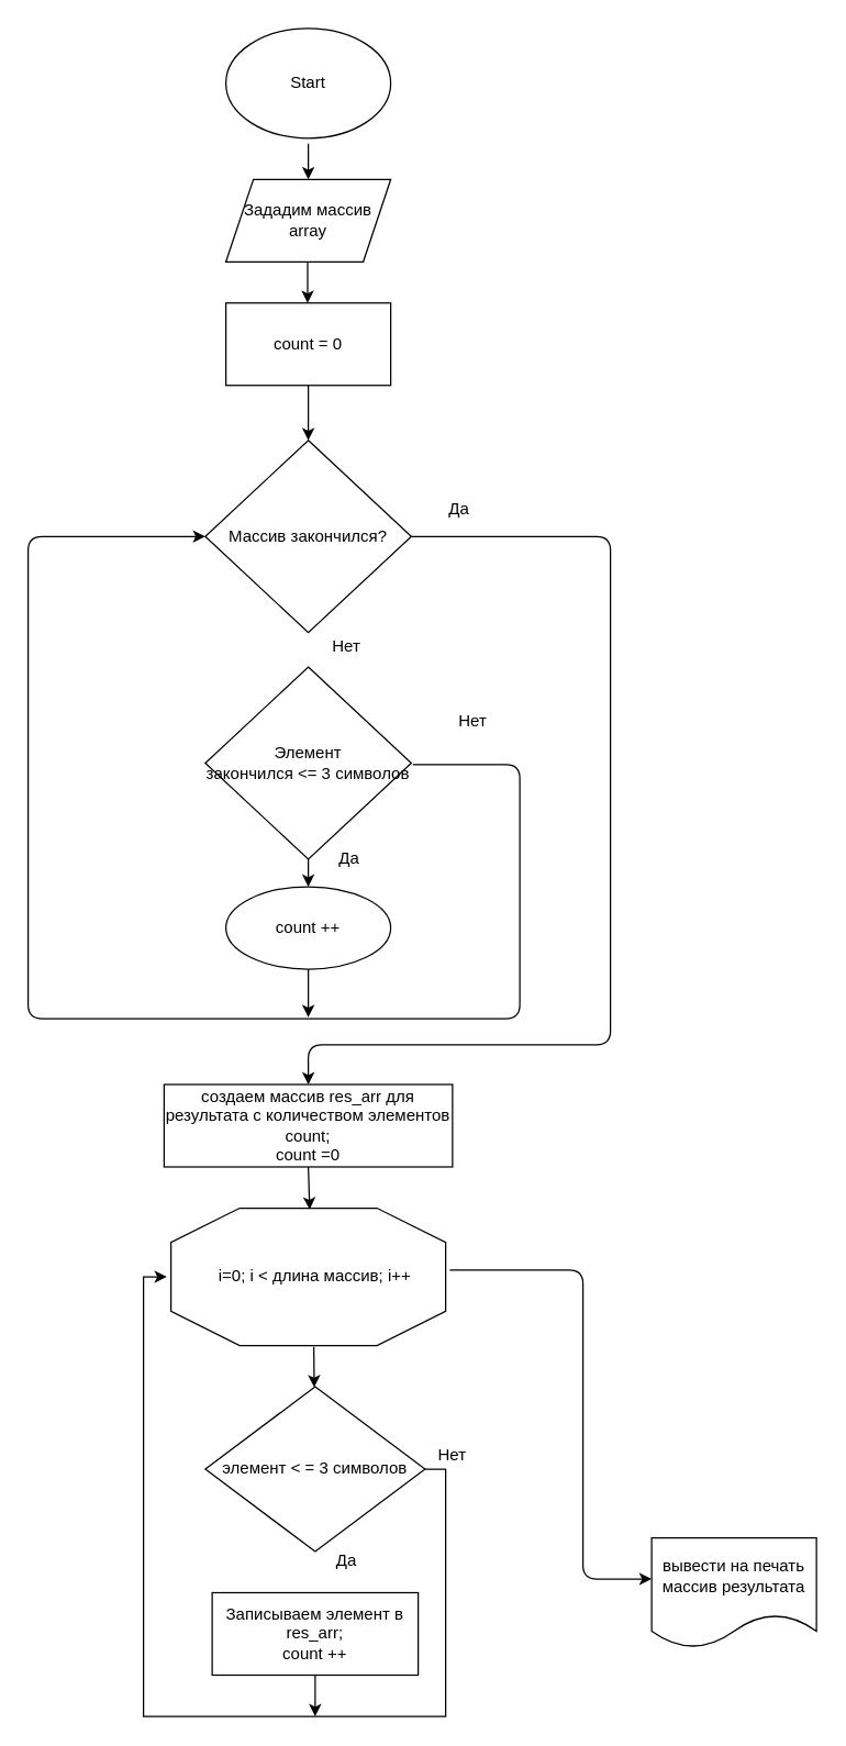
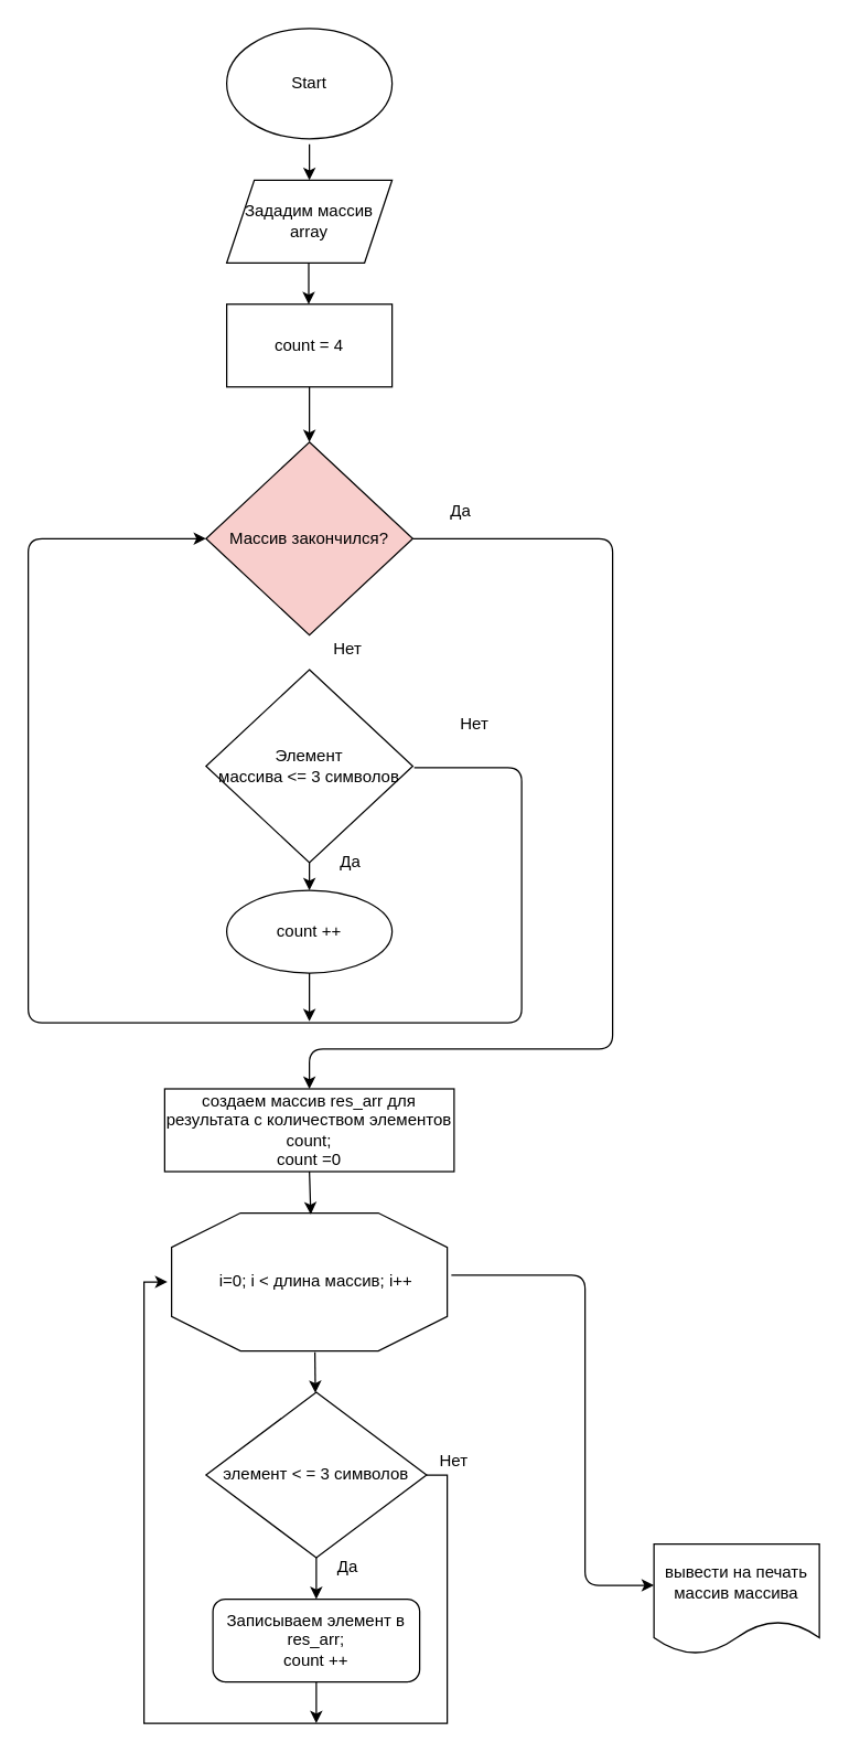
  <mxCell id="0" />
  <mxCell id="1" parent="0" />
  <mxCell id="2" value="Start" style="ellipse;whiteSpace=wrap;html=1;" vertex="1" parent="1"><mxGeometry x="164" y="20" width="120" height="80" as="geometry" /></mxCell>
  <mxCell id="3" value="Зададим массив array" style="shape=parallelogram;perimeter=parallelogramPerimeter;whiteSpace=wrap;html=1;fixedSize=1;" vertex="1" parent="1"><mxGeometry x="164" y="130" width="120" height="60" as="geometry" /></mxCell>
  <mxCell id="4" value="" style="endArrow=classic;html=1;entryX=0.5;entryY=0;entryDx=0;entryDy=0;" edge="1" parent="1" target="3"><mxGeometry width="50" height="50" relative="1" as="geometry"><mxPoint x="224" y="104" as="sourcePoint" /><mxPoint x="224" y="390" as="targetPoint" /></mxGeometry></mxCell>
- <mxCell id="5" value="Элемент &lt;br&gt;закончился &amp;lt;= 3 символов" style="rhombus;whiteSpace=wrap;html=1;" vertex="1" parent="1"><mxGeometry x="149" y="485" width="150" height="140" as="geometry" /></mxCell>
- <mxCell id="6" value="count = 0" style="rounded=0;whiteSpace=wrap;html=1;" vertex="1" parent="1"><mxGeometry x="164" y="220" width="120" height="60" as="geometry" /></mxCell>
+ <mxCell id="5" value="Элемент &lt;br&gt;массива &amp;lt;= 3 символов" style="rhombus;whiteSpace=wrap;html=1;" vertex="1" parent="1"><mxGeometry x="149" y="485" width="150" height="140" as="geometry" /></mxCell>
+ <mxCell id="6" value="count = 4" style="rounded=0;whiteSpace=wrap;html=1;" vertex="1" parent="1"><mxGeometry x="164" y="220" width="120" height="60" as="geometry" /></mxCell>
  <mxCell id="7" value="count ++" style="ellipse;whiteSpace=wrap;html=1;" vertex="1" parent="1"><mxGeometry x="164" y="645" width="120" height="60" as="geometry" /></mxCell>
  <mxCell id="8" value="" style="verticalLabelPosition=bottom;verticalAlign=top;html=1;shape=mxgraph.basic.polygon;polyCoords=[[0.25,0],[0.75,0],[1,0.25],[1,0.75],[0.75,1],[0.25,1],[0,0.75],[0,0.25]];polyline=0;" vertex="1" parent="1"><mxGeometry x="124" y="879" width="200" height="100" as="geometry" /></mxCell>
  <mxCell id="9" value="" style="endArrow=classic;html=1;edgeStyle=orthogonalEdgeStyle;exitX=0.967;exitY=0.5;exitDx=0;exitDy=0;exitPerimeter=0;entryX=0;entryY=0.5;entryDx=0;entryDy=0;" edge="1" parent="1" target="27"><mxGeometry width="50" height="50" relative="1" as="geometry"><mxPoint x="300.05" y="556" as="sourcePoint" /><mxPoint x="114" y="390" as="targetPoint" /><Array as="points"><mxPoint x="378" y="556" /><mxPoint x="378" y="741" /><mxPoint x="20" y="741" /><mxPoint x="20" y="390" /></Array></mxGeometry></mxCell>
  <mxCell id="10" value="" style="endArrow=classic;html=1;" edge="1" parent="1"><mxGeometry width="50" height="50" relative="1" as="geometry"><mxPoint x="224" y="280" as="sourcePoint" /><mxPoint x="224" y="320" as="targetPoint" /><Array as="points" /></mxGeometry></mxCell>
  <mxCell id="11" value="" style="endArrow=classic;html=1;exitX=0.5;exitY=1;exitDx=0;exitDy=0;entryX=0.5;entryY=0;entryDx=0;entryDy=0;" edge="1" parent="1" source="5" target="7"><mxGeometry width="50" height="50" relative="1" as="geometry"><mxPoint x="274" y="595" as="sourcePoint" /><mxPoint x="324" y="545" as="targetPoint" /></mxGeometry></mxCell>
  <mxCell id="12" value="создаем массив res_arr для результата с количеством элементов count; &lt;br&gt;count =0" style="rounded=0;whiteSpace=wrap;html=1;" vertex="1" parent="1"><mxGeometry x="119" y="789" width="210" height="60" as="geometry" /></mxCell>
  <mxCell id="13" value="i=0; i &amp;lt; длина массив; i++" style="text;html=1;strokeColor=none;fillColor=none;align=center;verticalAlign=middle;whiteSpace=wrap;rounded=0;" vertex="1" parent="1"><mxGeometry x="144" y="909" width="170" height="40" as="geometry" /></mxCell>
- <mxCell id="14" value="Записываем элемент в res_arr;&lt;br&gt;count ++" style="rounded=0;whiteSpace=wrap;html=1;" vertex="1" parent="1"><mxGeometry x="154" y="1159" width="150" height="60" as="geometry" /></mxCell>
+ <mxCell id="14" value="Записываем элемент в res_arr;&lt;br&gt;count ++" style="whiteSpace=wrap;html=1;rounded=1;" vertex="1" parent="1"><mxGeometry x="154" y="1159" width="150" height="60" as="geometry" /></mxCell>
  <mxCell id="15" value="элемент &amp;lt; = 3 символов" style="rhombus;whiteSpace=wrap;html=1;" vertex="1" parent="1"><mxGeometry x="149" y="1009" width="160" height="120" as="geometry" /></mxCell>
  <mxCell id="16" value="Да" style="text;html=1;strokeColor=none;fillColor=none;align=center;verticalAlign=middle;whiteSpace=wrap;rounded=0;" vertex="1" parent="1"><mxGeometry x="234" y="615" width="40" height="20" as="geometry" /></mxCell>
  <mxCell id="17" value="Нет" style="text;html=1;strokeColor=none;fillColor=none;align=center;verticalAlign=middle;whiteSpace=wrap;rounded=0;" vertex="1" parent="1"><mxGeometry x="324" y="515" width="40" height="20" as="geometry" /></mxCell>
  <mxCell id="18" style="edgeStyle=orthogonalEdgeStyle;rounded=0;orthogonalLoop=1;jettySize=auto;html=1;entryX=-0.015;entryY=0.5;entryDx=0;entryDy=0;exitX=1;exitY=0.5;exitDx=0;exitDy=0;entryPerimeter=0;" edge="1" parent="1" source="15" target="8"><mxGeometry relative="1" as="geometry"><mxPoint x="104" y="1099" as="targetPoint" /><mxPoint x="324" y="1099" as="sourcePoint" /><Array as="points"><mxPoint x="324" y="1069" /><mxPoint x="324" y="1249" /><mxPoint x="104" y="1249" /><mxPoint x="104" y="929" /></Array></mxGeometry></mxCell>
  <mxCell id="19" value="Нет" style="text;html=1;strokeColor=none;fillColor=none;align=center;verticalAlign=middle;whiteSpace=wrap;rounded=0;" vertex="1" parent="1"><mxGeometry x="309" y="1049" width="40" height="20" as="geometry" /></mxCell>
  <mxCell id="20" value="Да" style="text;html=1;strokeColor=none;fillColor=none;align=center;verticalAlign=middle;whiteSpace=wrap;rounded=0;" vertex="1" parent="1"><mxGeometry x="232" y="1126" width="40" height="20" as="geometry" /></mxCell>
- <mxCell id="21" value="вывести на печать массив результата" style="shape=document;whiteSpace=wrap;html=1;boundedLbl=1;" vertex="1" parent="1"><mxGeometry x="474" y="1119" width="120" height="80" as="geometry" /></mxCell>
+ <mxCell id="21" value="вывести на печать массив массива" style="shape=document;whiteSpace=wrap;html=1;boundedLbl=1;" vertex="1" parent="1"><mxGeometry x="474" y="1119" width="120" height="80" as="geometry" /></mxCell>
  <mxCell id="22" value="" style="endArrow=classic;html=1;exitX=1.015;exitY=0.45;exitDx=0;exitDy=0;exitPerimeter=0;edgeStyle=orthogonalEdgeStyle;" edge="1" parent="1" source="8"><mxGeometry width="50" height="50" relative="1" as="geometry"><mxPoint x="274" y="1099" as="sourcePoint" /><mxPoint x="474" y="1149" as="targetPoint" /><Array as="points"><mxPoint x="424" y="924" /><mxPoint x="424" y="1149" /></Array></mxGeometry></mxCell>
  <mxCell id="23" value="" style="endArrow=classic;html=1;entryX=0.5;entryY=0;entryDx=0;entryDy=0;" edge="1" parent="1"><mxGeometry width="50" height="50" relative="1" as="geometry"><mxPoint x="223.5" y="190" as="sourcePoint" /><mxPoint x="223.5" y="220" as="targetPoint" /><Array as="points" /></mxGeometry></mxCell>
  <mxCell id="24" value="" style="endArrow=classic;html=1;" edge="1" parent="1" target="15"><mxGeometry width="50" height="50" relative="1" as="geometry"><mxPoint x="228" y="980" as="sourcePoint" /><mxPoint x="394" y="829" as="targetPoint" /><Array as="points" /></mxGeometry></mxCell>
+ <mxCell id="25" value="" style="endArrow=classic;html=1;exitX=0.5;exitY=1;exitDx=0;exitDy=0;entryX=0.5;entryY=0;entryDx=0;entryDy=0;" edge="1" parent="1" source="15" target="14"><mxGeometry width="50" height="50" relative="1" as="geometry"><mxPoint x="274" y="1089" as="sourcePoint" /><mxPoint x="324" y="1039" as="targetPoint" /></mxGeometry></mxCell>
  <mxCell id="26" value="" style="endArrow=classic;html=1;exitX=0.5;exitY=1;exitDx=0;exitDy=0;" edge="1" parent="1" source="14"><mxGeometry width="50" height="50" relative="1" as="geometry"><mxPoint x="237" y="991" as="sourcePoint" /><mxPoint x="229" y="1249" as="targetPoint" /><Array as="points" /></mxGeometry></mxCell>
- <mxCell id="27" value="Массив закончился?" style="rhombus;whiteSpace=wrap;html=1;" vertex="1" parent="1"><mxGeometry x="149" y="320" width="150" height="140" as="geometry" /></mxCell>
+ <mxCell id="27" value="Массив закончился?" style="rhombus;whiteSpace=wrap;html=1;fillColor=#f8cecc;" vertex="1" parent="1"><mxGeometry x="149" y="320" width="150" height="140" as="geometry" /></mxCell>
  <mxCell id="28" value="" style="endArrow=classic;html=1;exitX=1;exitY=0.5;exitDx=0;exitDy=0;edgeStyle=orthogonalEdgeStyle;entryX=0.5;entryY=0;entryDx=0;entryDy=0;" edge="1" parent="1" source="27" target="12"><mxGeometry width="50" height="50" relative="1" as="geometry"><mxPoint x="274" y="590" as="sourcePoint" /><mxPoint x="324" y="540" as="targetPoint" /><Array as="points"><mxPoint x="444" y="390" /><mxPoint x="444" y="760" /><mxPoint x="224" y="760" /></Array></mxGeometry></mxCell>
  <mxCell id="29" value="Нет" style="text;html=1;strokeColor=none;fillColor=none;align=center;verticalAlign=middle;whiteSpace=wrap;rounded=0;" vertex="1" parent="1"><mxGeometry x="232" y="460" width="40" height="20" as="geometry" /></mxCell>
  <mxCell id="30" value="Да" style="text;html=1;strokeColor=none;fillColor=none;align=center;verticalAlign=middle;whiteSpace=wrap;rounded=0;" vertex="1" parent="1"><mxGeometry x="314" y="360" width="40" height="20" as="geometry" /></mxCell>
  <mxCell id="31" value="" style="endArrow=classic;html=1;exitX=0.5;exitY=1;exitDx=0;exitDy=0;" edge="1" parent="1" source="7"><mxGeometry width="50" height="50" relative="1" as="geometry"><mxPoint x="274" y="590" as="sourcePoint" /><mxPoint x="224" y="740" as="targetPoint" /></mxGeometry></mxCell>
  <mxCell id="32" value="" style="endArrow=classic;html=1;exitX=0.5;exitY=1;exitDx=0;exitDy=0;entryX=0.505;entryY=0.01;entryDx=0;entryDy=0;entryPerimeter=0;" edge="1" parent="1" source="12" target="8"><mxGeometry width="50" height="50" relative="1" as="geometry"><mxPoint x="274" y="1090" as="sourcePoint" /><mxPoint x="324" y="1040" as="targetPoint" /></mxGeometry></mxCell>
